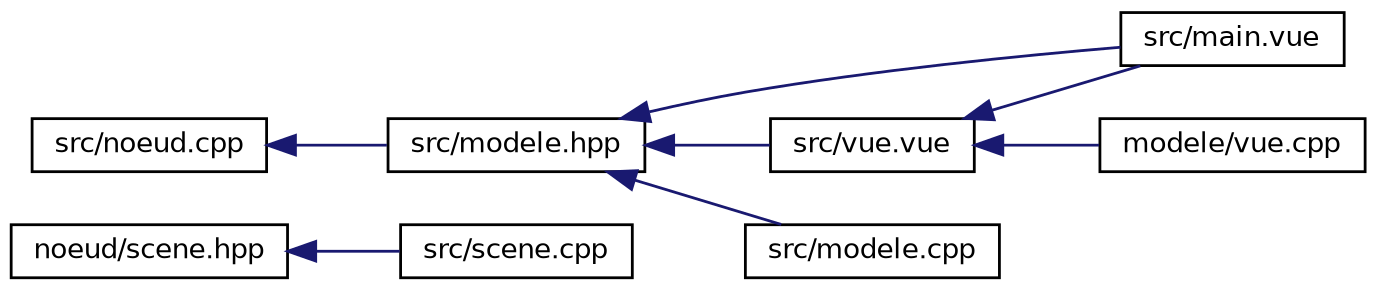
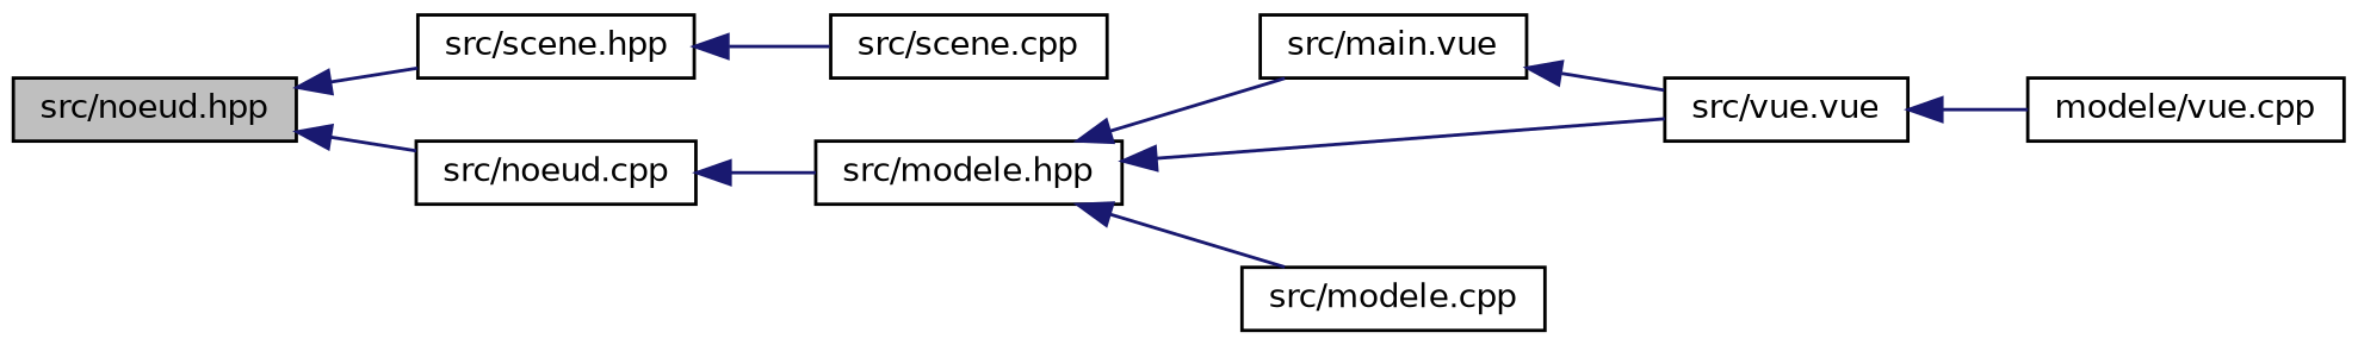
  digraph {
    rankdir=LR
    node [color=black fillcolor=white fontname=Helvetica fontsize=10 shape=record style=filled]
    edge [color=midnightblue dir=back fontname=Helvetica fontsize=10 labelfontname=Helvetica labelfontsize=10 style=solid]
-   n2 [height=0.2 label="noeud/scene.hpp" width=0.4]
+   n1 [fillcolor=grey75 fontcolor=black height=0.2 label="src/noeud.hpp" width=0.4]
+   n2 [height=0.2 label="src/scene.hpp" width=0.4]
    n3 [height=0.2 label="src/noeud.cpp" width=0.4]
    n4 [height=0.2 label="src/scene.cpp" width=0.4]
    n5 [height=0.2 label="src/modele.hpp" width=0.4]
    n6 [height=0.2 label="src/main.vue" width=0.4]
    n7 [height=0.2 label="src/vue.vue" width=0.4]
    n8 [height=0.2 label="src/modele.cpp" width=0.4]
    n9 [height=0.2 label="modele/vue.cpp" width=0.4]
+   n1 -> n2
+   n1 -> n3
    n2 -> n4
    n3 -> n5
    n5 -> n6
    n5 -> n7
    n5 -> n8
-   n7 -> n6
+   n6 -> n7
    n7 -> n9
  }
